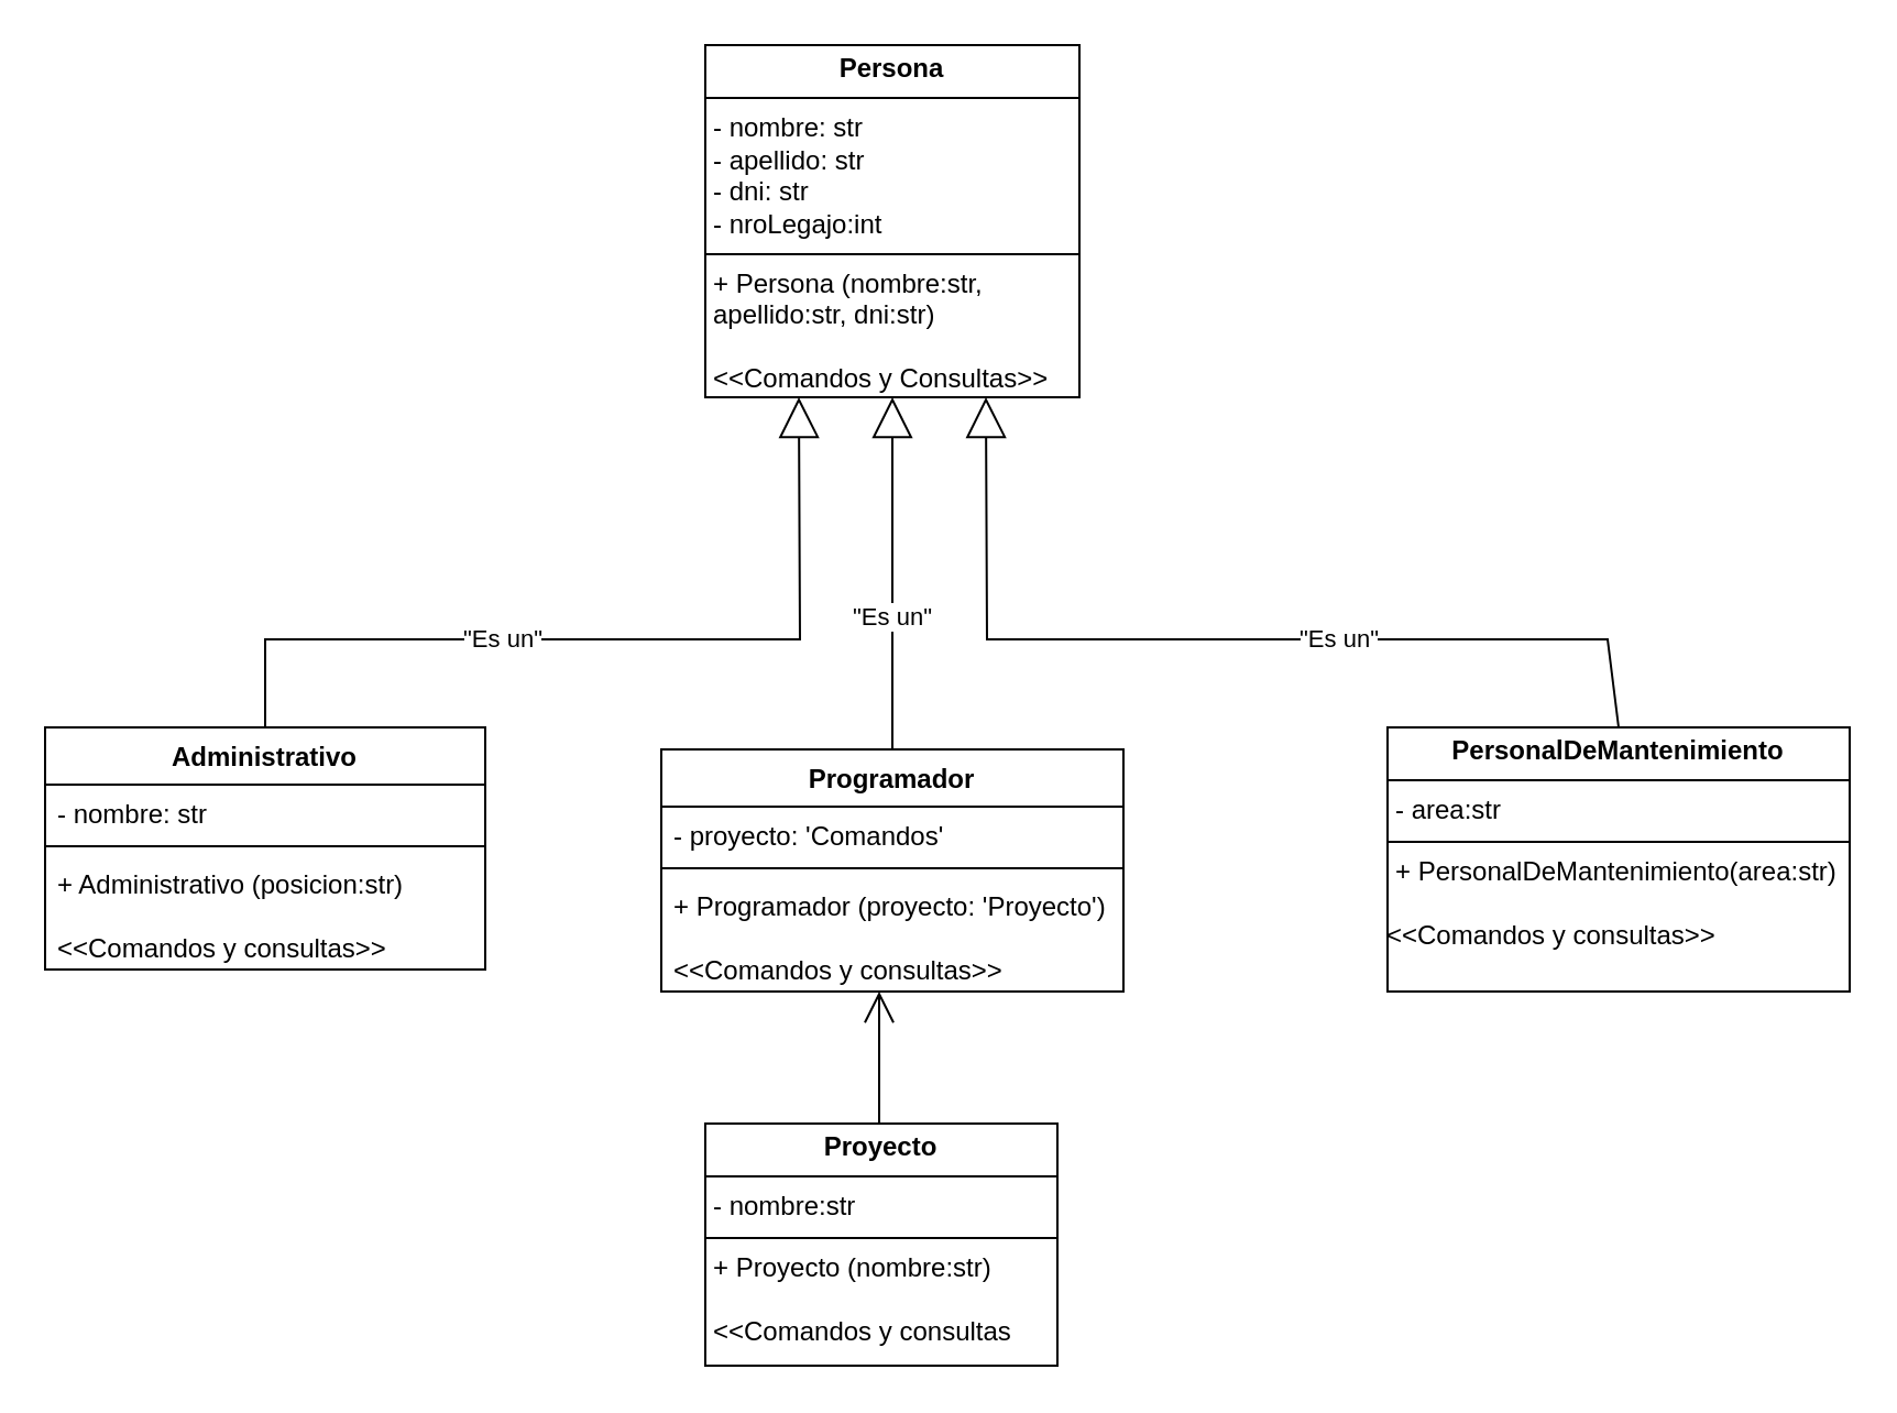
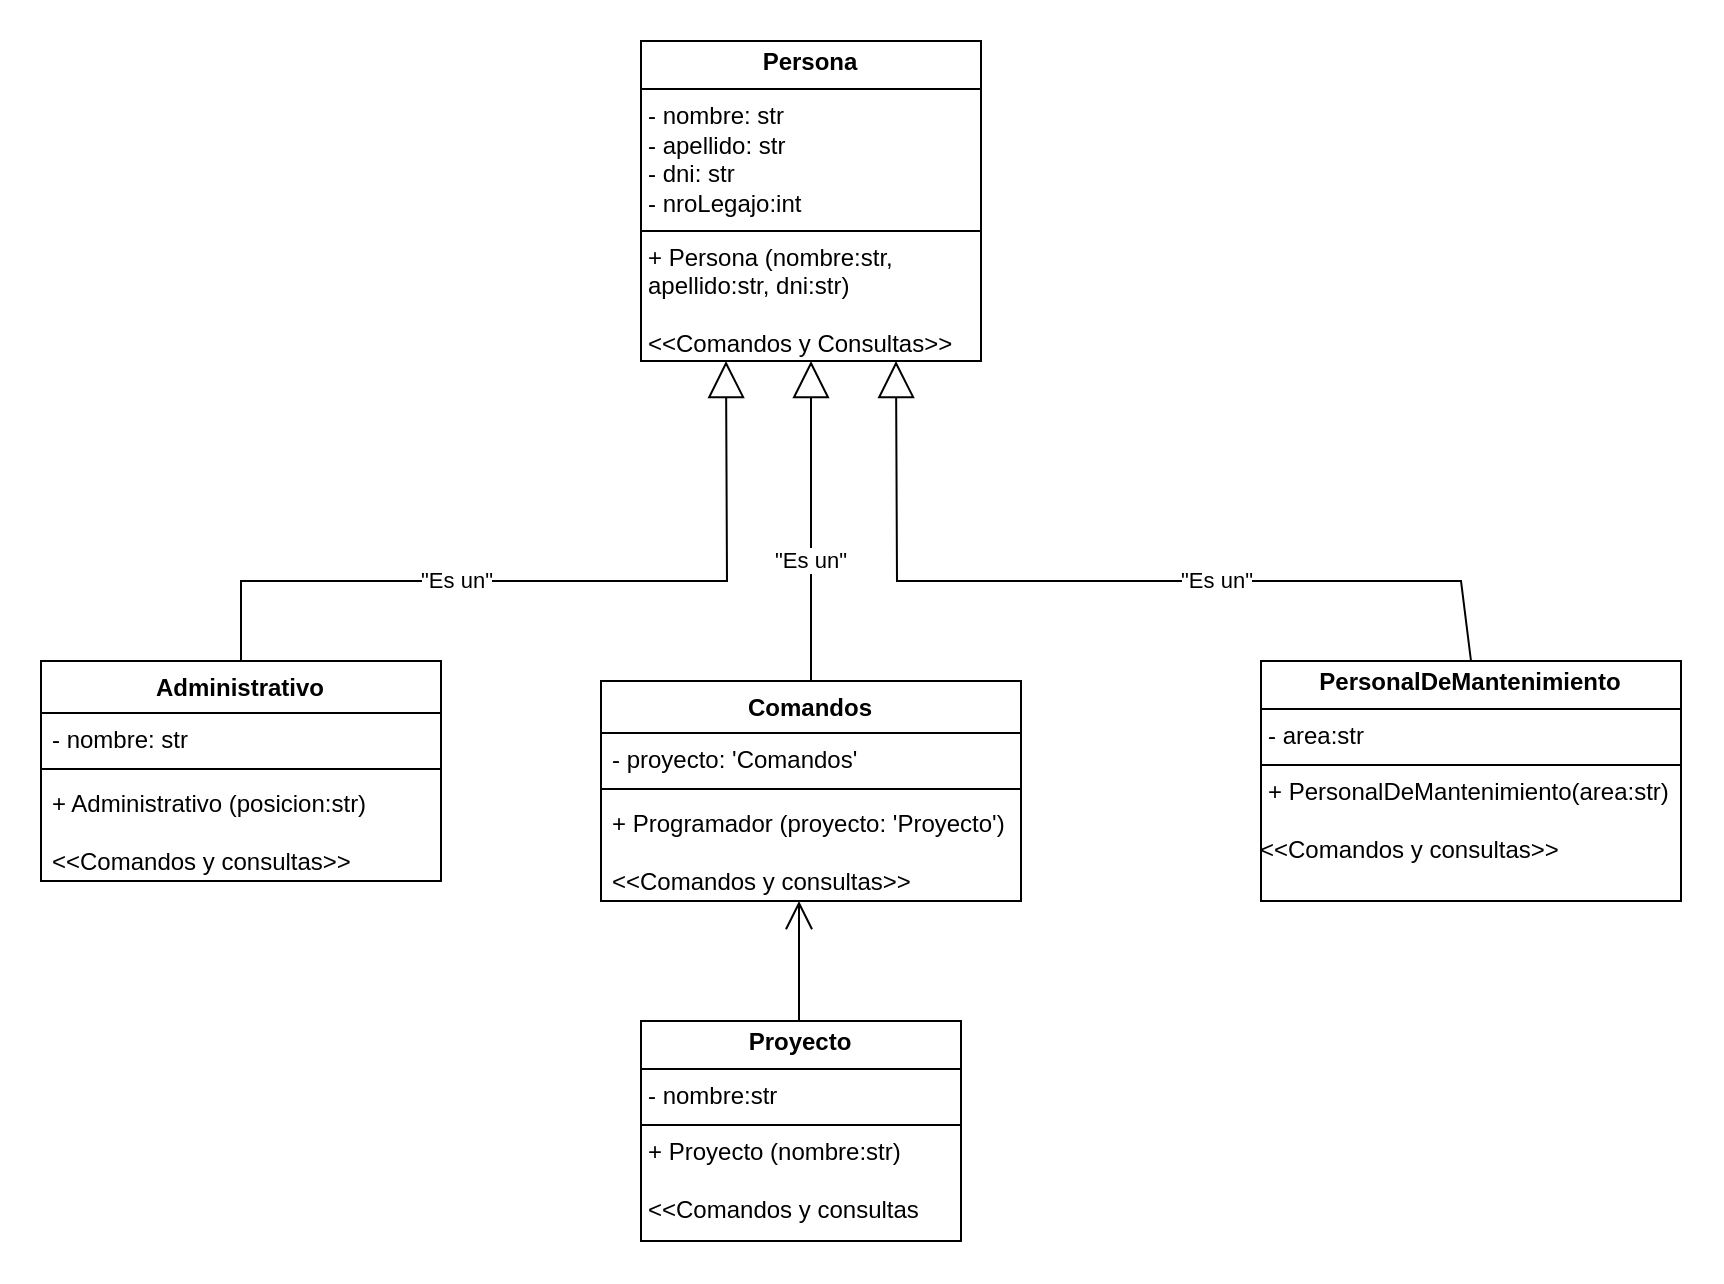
  <mxCell id="0" />
  <mxCell id="1" parent="0" />
  <mxCell id="2" value="&lt;p style=&quot;margin:0px;margin-top:4px;text-align:center;&quot;&gt;&lt;b&gt;Persona&lt;/b&gt;&lt;/p&gt;&lt;hr size=&quot;1&quot; style=&quot;border-style:solid;&quot;&gt;&lt;p style=&quot;margin:0px;margin-left:4px;&quot;&gt;- nombre: str&lt;br&gt;- apellido: str&lt;/p&gt;&lt;p style=&quot;margin:0px;margin-left:4px;&quot;&gt;- dni: str&lt;/p&gt;&lt;p style=&quot;margin:0px;margin-left:4px;&quot;&gt;- nroLegajo:int&lt;/p&gt;&lt;hr size=&quot;1&quot; style=&quot;border-style:solid;&quot;&gt;&lt;p style=&quot;margin:0px;margin-left:4px;&quot;&gt;+ Persona (nombre:str, apellido:str, dni:str)&lt;/p&gt;&lt;p style=&quot;margin:0px;margin-left:4px;&quot;&gt;&lt;br&gt;&lt;/p&gt;&lt;p style=&quot;margin:0px;margin-left:4px;&quot;&gt;&amp;lt;&amp;lt;Comandos y Consultas&amp;gt;&amp;gt;&lt;/p&gt;" style="verticalAlign=top;align=left;overflow=fill;html=1;whiteSpace=wrap;" vertex="1" parent="1"><mxGeometry x="320" y="20" width="170" height="160" as="geometry" /></mxCell>
  <mxCell id="3" value="&quot;Es un&quot;" style="endArrow=block;endSize=16;endFill=0;html=1;rounded=0;entryX=0.25;entryY=1;entryDx=0;entryDy=0;exitX=0.5;exitY=0;exitDx=0;exitDy=0;" edge="1" parent="1" source="6" target="2"><mxGeometry x="-0.249" width="160" relative="1" as="geometry"><mxPoint x="140" y="330" as="sourcePoint" /><mxPoint x="440" y="290" as="targetPoint" /><Array as="points"><mxPoint x="120" y="290" /><mxPoint x="363" y="290" /></Array><mxPoint as="offset" /></mxGeometry></mxCell>
  <mxCell id="4" value="&quot;Es un&quot;" style="endArrow=block;endSize=16;endFill=0;html=1;rounded=0;entryX=0.75;entryY=1;entryDx=0;entryDy=0;exitX=0.5;exitY=0;exitDx=0;exitDy=0;" edge="1" parent="1" source="14" target="2"><mxGeometry x="-0.249" width="160" relative="1" as="geometry"><mxPoint x="718.5" y="330" as="sourcePoint" /><mxPoint x="563" y="210" as="targetPoint" /><Array as="points"><mxPoint x="730" y="290" /><mxPoint x="448" y="290" /></Array><mxPoint as="offset" /></mxGeometry></mxCell>
  <mxCell id="5" value="&quot;Es un&quot;" style="endArrow=block;endSize=16;endFill=0;html=1;rounded=0;entryX=0.5;entryY=1;entryDx=0;entryDy=0;" edge="1" parent="1" target="2"><mxGeometry x="-0.249" width="160" relative="1" as="geometry"><mxPoint x="405" y="340" as="sourcePoint" /><mxPoint x="373" y="190" as="targetPoint" /><Array as="points"><mxPoint x="405" y="340" /><mxPoint x="405" y="300" /></Array><mxPoint as="offset" /></mxGeometry></mxCell>
  <mxCell id="6" value="Administrativo" style="swimlane;fontStyle=1;align=center;verticalAlign=top;childLayout=stackLayout;horizontal=1;startSize=26;horizontalStack=0;resizeParent=1;resizeParentMax=0;resizeLast=0;collapsible=1;marginBottom=0;whiteSpace=wrap;html=1;" vertex="1" parent="1"><mxGeometry x="20" y="330" width="200" height="110" as="geometry" /></mxCell>
  <mxCell id="7" value="&lt;div&gt;- nombre: str&lt;/div&gt;" style="text;strokeColor=none;fillColor=none;align=left;verticalAlign=top;spacingLeft=4;spacingRight=4;overflow=hidden;rotatable=0;points=[[0,0.5],[1,0.5]];portConstraint=eastwest;whiteSpace=wrap;html=1;" vertex="1" parent="6"><mxGeometry y="26" width="200" height="24" as="geometry" /></mxCell>
  <mxCell id="8" value="" style="line;strokeWidth=1;fillColor=none;align=left;verticalAlign=middle;spacingTop=-1;spacingLeft=3;spacingRight=3;rotatable=0;labelPosition=right;points=[];portConstraint=eastwest;strokeColor=inherit;" vertex="1" parent="6"><mxGeometry y="50" width="200" height="8" as="geometry" /></mxCell>
  <mxCell id="9" value="+ Administrativo (posicion:str)&lt;div&gt;&lt;br&gt;&lt;/div&gt;&lt;div&gt;&amp;lt;&amp;lt;Comandos y consultas&amp;gt;&amp;gt;&lt;/div&gt;" style="text;strokeColor=none;fillColor=none;align=left;verticalAlign=top;spacingLeft=4;spacingRight=4;overflow=hidden;rotatable=0;points=[[0,0.5],[1,0.5]];portConstraint=eastwest;whiteSpace=wrap;html=1;" vertex="1" parent="6"><mxGeometry y="58" width="200" height="52" as="geometry" /></mxCell>
- <mxCell id="10" value="Programador" style="swimlane;fontStyle=1;align=center;verticalAlign=top;childLayout=stackLayout;horizontal=1;startSize=26;horizontalStack=0;resizeParent=1;resizeParentMax=0;resizeLast=0;collapsible=1;marginBottom=0;whiteSpace=wrap;html=1;" vertex="1" parent="1"><mxGeometry x="300" y="340" width="210" height="110" as="geometry" /></mxCell>
+ <mxCell id="10" value="Comandos" style="swimlane;fontStyle=1;align=center;verticalAlign=top;childLayout=stackLayout;horizontal=1;startSize=26;horizontalStack=0;resizeParent=1;resizeParentMax=0;resizeLast=0;collapsible=1;marginBottom=0;whiteSpace=wrap;html=1;" vertex="1" parent="1"><mxGeometry x="300" y="340" width="210" height="110" as="geometry" /></mxCell>
  <mxCell id="11" value="- proyecto: 'Comandos'" style="text;strokeColor=none;fillColor=none;align=left;verticalAlign=top;spacingLeft=4;spacingRight=4;overflow=hidden;rotatable=0;points=[[0,0.5],[1,0.5]];portConstraint=eastwest;whiteSpace=wrap;html=1;" vertex="1" parent="10"><mxGeometry y="26" width="210" height="24" as="geometry" /></mxCell>
  <mxCell id="12" value="" style="line;strokeWidth=1;fillColor=none;align=left;verticalAlign=middle;spacingTop=-1;spacingLeft=3;spacingRight=3;rotatable=0;labelPosition=right;points=[];portConstraint=eastwest;strokeColor=inherit;" vertex="1" parent="10"><mxGeometry y="50" width="210" height="8" as="geometry" /></mxCell>
  <mxCell id="13" value="+ Programador (proyecto: 'Proyecto')&lt;div&gt;&lt;br&gt;&lt;/div&gt;&lt;div&gt;&amp;lt;&amp;lt;Comandos y consultas&amp;gt;&amp;gt;&lt;/div&gt;" style="text;strokeColor=none;fillColor=none;align=left;verticalAlign=top;spacingLeft=4;spacingRight=4;overflow=hidden;rotatable=0;points=[[0,0.5],[1,0.5]];portConstraint=eastwest;whiteSpace=wrap;html=1;" vertex="1" parent="10"><mxGeometry y="58" width="210" height="52" as="geometry" /></mxCell>
  <mxCell id="14" value="&lt;p style=&quot;margin:0px;margin-top:4px;text-align:center;&quot;&gt;&lt;b&gt;PersonalDeMantenimiento&lt;/b&gt;&lt;/p&gt;&lt;hr size=&quot;1&quot; style=&quot;border-style:solid;&quot;&gt;&lt;p style=&quot;margin:0px;margin-left:4px;&quot;&gt;- area:str&lt;/p&gt;&lt;hr size=&quot;1&quot; style=&quot;border-style:solid;&quot;&gt;&lt;p style=&quot;margin:0px;margin-left:4px;&quot;&gt;+ PersonalDeMantenimiento(area:str)&lt;/p&gt;&lt;div&gt;&lt;br&gt;&lt;/div&gt;&lt;div&gt;&amp;lt;&amp;lt;Comandos y consultas&amp;gt;&amp;gt;&lt;/div&gt;" style="verticalAlign=top;align=left;overflow=fill;html=1;whiteSpace=wrap;" vertex="1" parent="1"><mxGeometry x="630" y="330" width="210" height="120" as="geometry" /></mxCell>
  <mxCell id="15" value="" style="endArrow=open;endFill=1;endSize=12;html=1;rounded=0;" edge="1" parent="1"><mxGeometry width="160" relative="1" as="geometry"><mxPoint x="399" y="510" as="sourcePoint" /><mxPoint x="399" y="450" as="targetPoint" /></mxGeometry></mxCell>
  <mxCell id="16" value="&lt;p style=&quot;margin:0px;margin-top:4px;text-align:center;&quot;&gt;&lt;b&gt;Proyecto&lt;/b&gt;&lt;/p&gt;&lt;hr size=&quot;1&quot; style=&quot;border-style:solid;&quot;&gt;&lt;p style=&quot;margin:0px;margin-left:4px;&quot;&gt;- nombre:str&lt;/p&gt;&lt;hr size=&quot;1&quot; style=&quot;border-style:solid;&quot;&gt;&lt;p style=&quot;margin:0px;margin-left:4px;&quot;&gt;+ Proyecto (nombre:str)&lt;/p&gt;&lt;p style=&quot;margin:0px;margin-left:4px;&quot;&gt;&lt;br&gt;&lt;/p&gt;&lt;p style=&quot;margin:0px;margin-left:4px;&quot;&gt;&amp;lt;&amp;lt;Comandos y consultas&lt;/p&gt;" style="verticalAlign=top;align=left;overflow=fill;html=1;whiteSpace=wrap;" vertex="1" parent="1"><mxGeometry x="320" y="510" width="160" height="110" as="geometry" /></mxCell>
